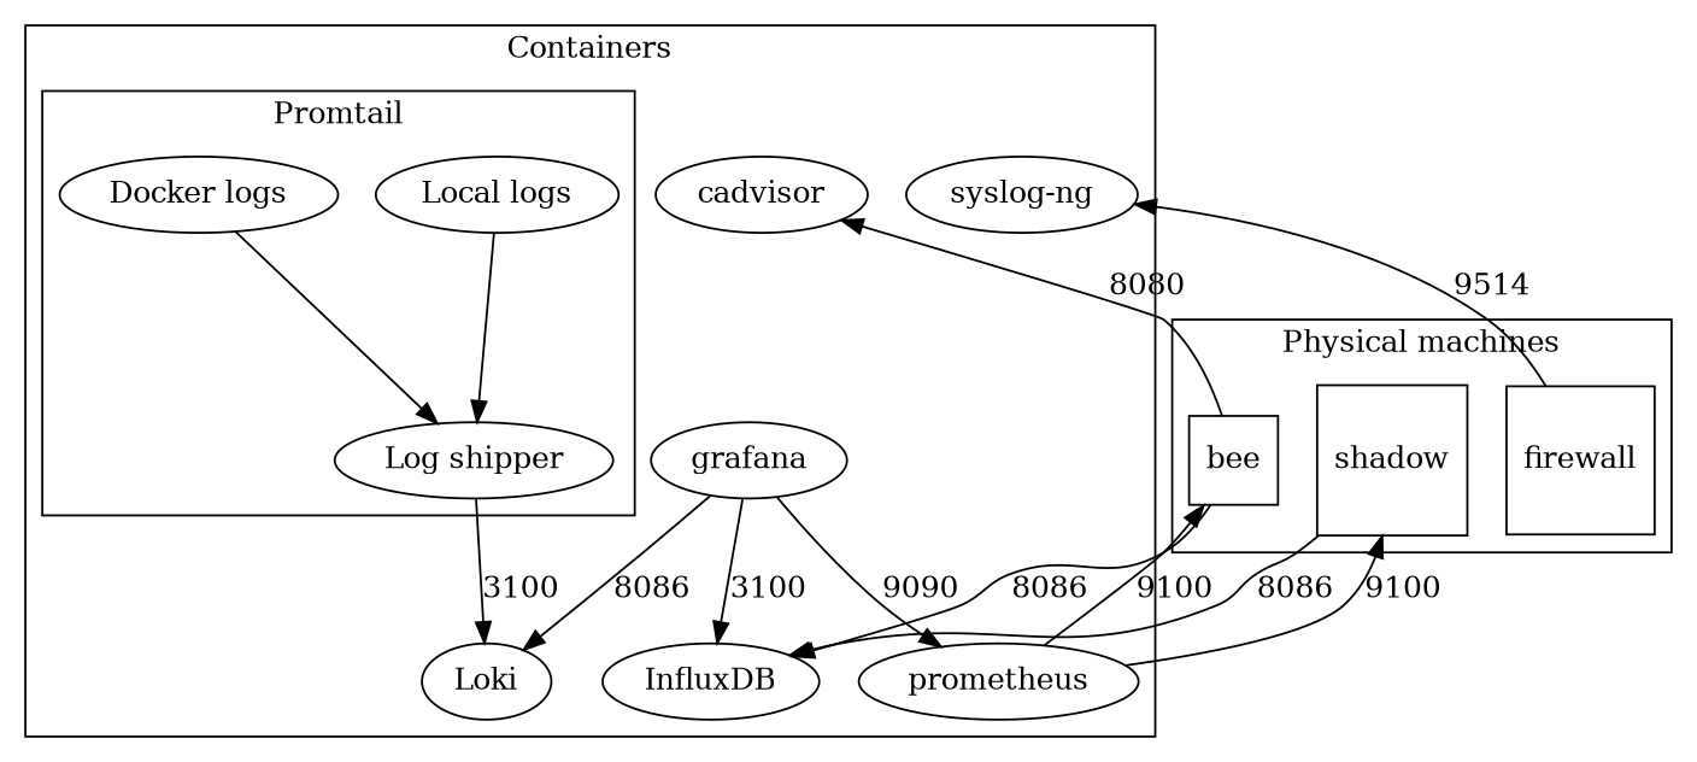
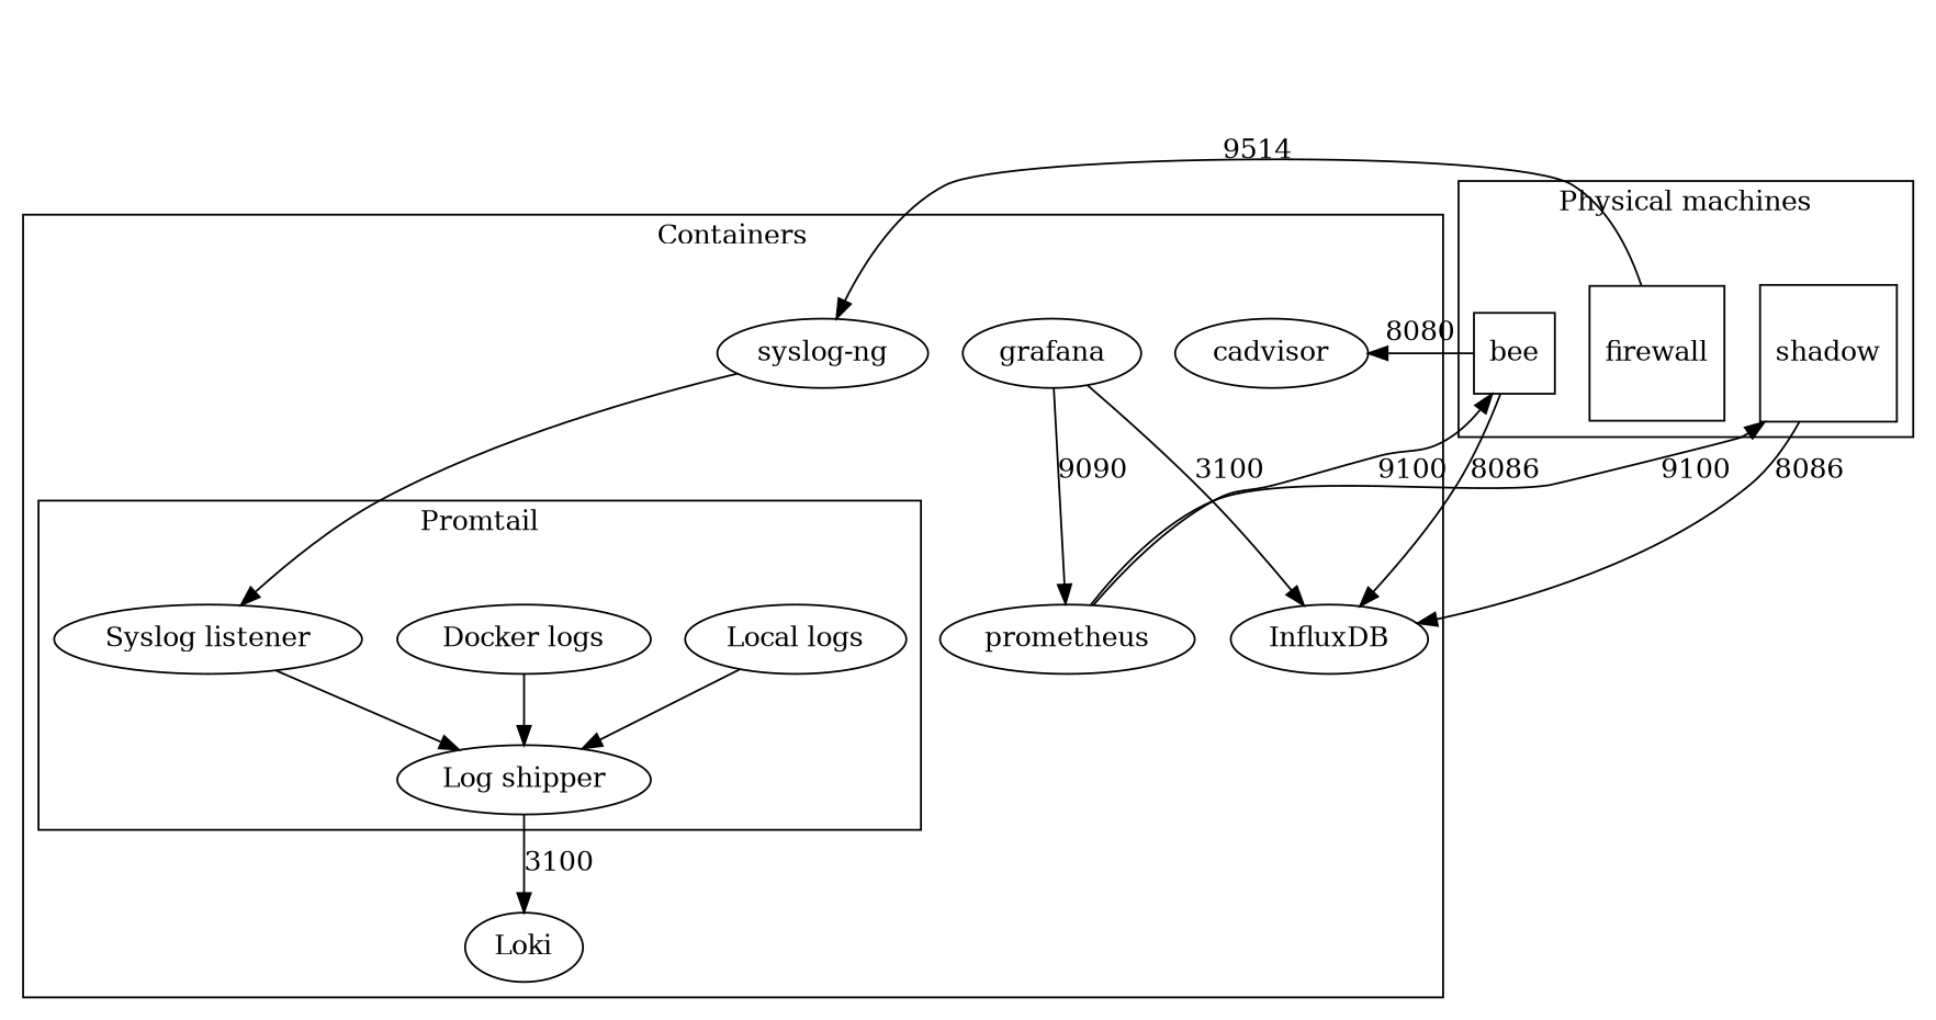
  digraph {
    n1 [label="Log shipper"]
    n2 [label="Local logs"]
    n3 [label="Docker logs"]
+   n4 [label="Syslog listener"]
    n5 [label=InfluxDB]
    grafana
    Loki
    prometheus
    n9 [label="syslog-ng"]
    cadvisor
    bee [shape=square]
    firewall [shape=square]
    shadow [shape=square]
    subgraph cluster_1 {
      label=Containers
      n5
      grafana
      Loki
      prometheus
      n9
      cadvisor
      subgraph cluster_2 {
        label=Promtail
        n1
        n2
        n3
+       n4
      }
    }
    subgraph cluster_3 {
      label="Physical machines"
      bee
      firewall
      shadow
    }
    n1 -> Loki [label=3100]
    n2 -> n1
    n3 -> n1
+   n4 -> n1
    grafana -> n5 [label=3100]
-   grafana -> Loki [label=8086]
    grafana -> prometheus [label=9090]
    prometheus -> bee [label=9100]
    prometheus -> shadow [label=9100]
+   n9 -> n4
    bee -> n5 [label=8086]
    bee -> cadvisor [label=8080]
    firewall -> n9 [label=9514]
    shadow -> n5 [label=8086]
  }
